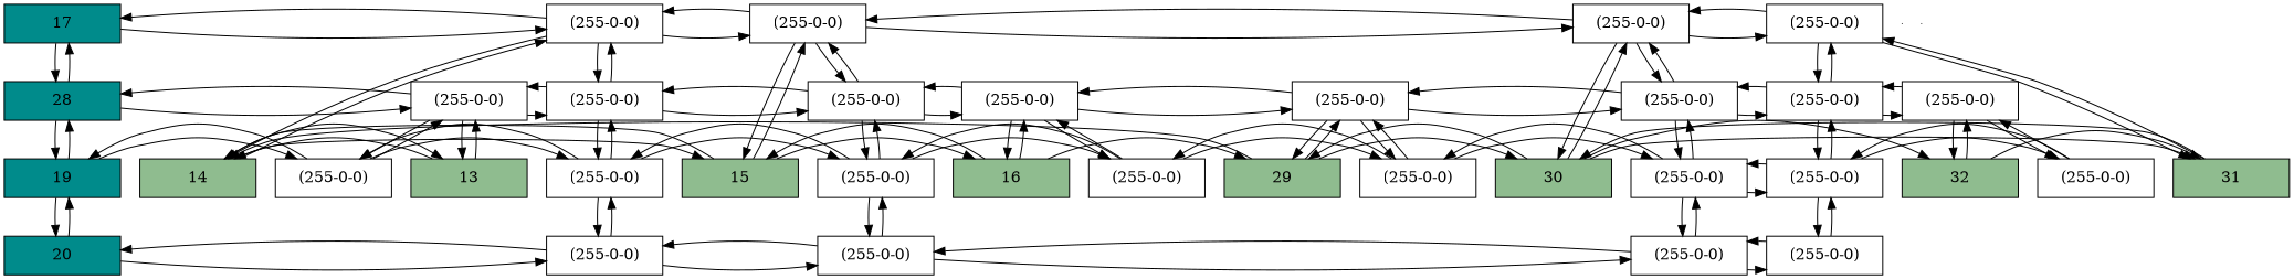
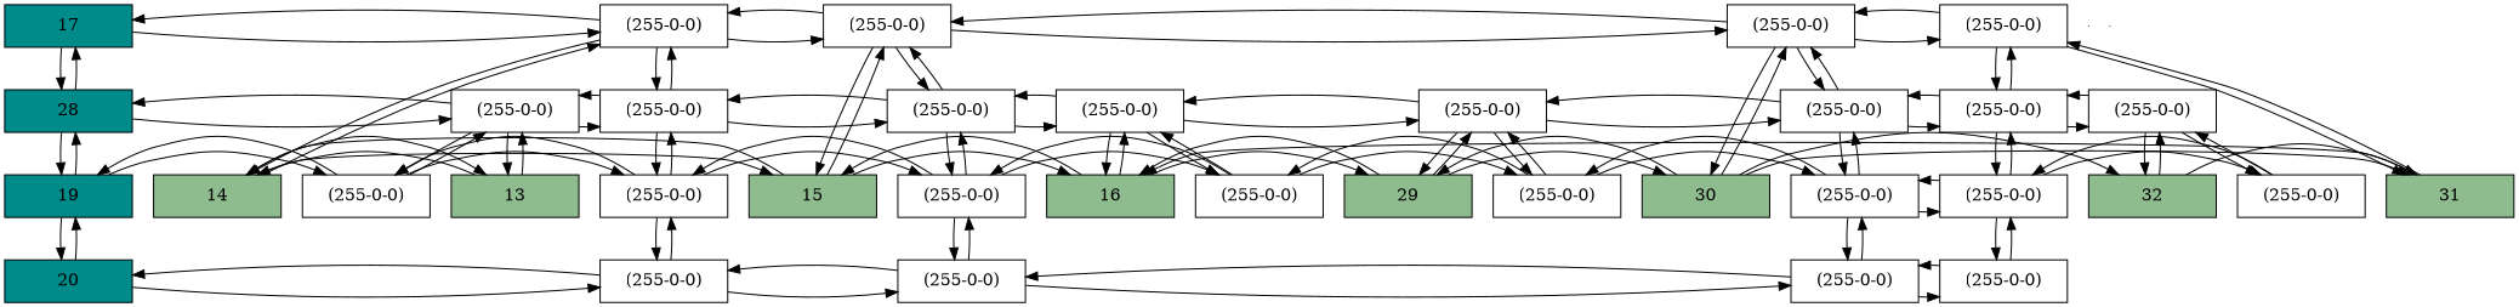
  digraph {
    node [group=2 shape=box]
    n1 [fillcolor=cyan4 group=1 label=17 style=filled width=1.5]
    n2 [label="(255-0-0)" width=1.5]
    n3 [label="(255-0-0)" width=1.5]
    n4 [label="(255-0-0)" width=1.5]
    n5 [label="(255-0-0)" width=1.5]
    n6 [fillcolor=cyan4 group=1 label=28 style=filled width=1.5]
    n7 [label="(255-0-0)" width=1.5]
    n8 [label="(255-0-0)" width=1.5]
    n9 [label="(255-0-0)" width=1.5]
    n10 [label="(255-0-0)" width=1.5]
    n11 [label="(255-0-0)" width=1.5]
    n12 [label="(255-0-0)" width=1.5]
    n13 [label="(255-0-0)" width=1.5]
    n14 [label="(255-0-0)" width=1.5]
    n15 [fillcolor=cyan4 group=1 label=19 style=filled width=1.5]
    n16 [label="(255-0-0)" width=1.5]
    n17 [label="(255-0-0)" width=1.5]
    n18 [label="(255-0-0)" width=1.5]
    n19 [label="(255-0-0)" width=1.5]
    n20 [label="(255-0-0)" width=1.5]
    n21 [label="(255-0-0)" width=1.5]
    n22 [label="(255-0-0)" width=1.5]
    n23 [label="(255-0-0)" width=1.5]
    n24 [fillcolor=cyan4 group=1 label=20 style=filled width=1.5]
    n25 [label="(255-0-0)" width=1.5]
    n26 [label="(255-0-0)" width=1.5]
    n27 [label="(255-0-0)" width=1.5]
    n28 [label="(255-0-0)" width=1.5]
    n29 [fillcolor=darkseagreen label=13 style=filled width=1.5]
    n30 [fillcolor=darkseagreen label=14 style=filled width=1.5]
    n31 [fillcolor=darkseagreen label=15 style=filled width=1.5]
    n32 [fillcolor=darkseagreen label=16 style=filled width=1.5]
    n33 [fillcolor=darkseagreen label=29 style=filled width=1.5]
    n34 [fillcolor=darkseagreen label=30 style=filled width=1.5]
    n35 [fillcolor=darkseagreen label=31 style=filled width=1.5]
    n36 [fillcolor=darkseagreen label=32 style=filled width=1.5]
    e0 [shape=point width=0 group=""]
    e1 [shape=point width=0 group=""]
    subgraph sub_1 {
      rank=same
      n1
      n2
    }
    subgraph sub_2 {
      rank=same
      n1
      n3
    }
    subgraph sub_3 {
      rank=same
      n1
      n4
    }
    subgraph sub_4 {
      rank=same
      n1
      n5
    }
    subgraph sub_5 {
      rank=same
      n6
      n7
    }
    subgraph sub_6 {
      rank=same
      n6
      n8
    }
    subgraph sub_7 {
      rank=same
      n6
      n9
    }
    subgraph sub_8 {
      rank=same
      n6
      n10
    }
    subgraph sub_9 {
      rank=same
      n6
      n11
    }
    subgraph sub_10 {
      rank=same
      n6
      n12
    }
    subgraph sub_11 {
      rank=same
      n6
      n13
    }
    subgraph sub_12 {
      rank=same
      n6
      n14
    }
    subgraph sub_13 {
      rank=same
      n15
      n16
    }
    subgraph sub_14 {
      rank=same
      n15
      n17
    }
    subgraph sub_15 {
      rank=same
      n15
      n18
    }
    subgraph sub_16 {
      rank=same
      n15
      n19
    }
    subgraph sub_17 {
      rank=same
      n15
      n20
    }
    subgraph sub_18 {
      rank=same
      n15
      n21
    }
    subgraph sub_19 {
      rank=same
      n15
      n22
    }
    subgraph sub_20 {
      rank=same
      n15
      n23
    }
    subgraph sub_21 {
      rank=same
      n24
      n25
    }
    subgraph sub_22 {
      rank=same
      n24
      n26
    }
    subgraph sub_23 {
      rank=same
      n24
      n27
    }
    subgraph sub_24 {
      rank=same
      n24
      n28
    }
    subgraph sub_25 {
      rank=same
      n29
      n30
      n31
      n32
      n33
      n34
      n35
      n36
    }
    n1 -> n2
    n1 -> n6
    n2 -> n1
    n2 -> n3
    n2 -> n8
    n2 -> n30
    n3 -> n2
    n3 -> n4
    n3 -> n9
    n3 -> n31
    n4 -> n3
    n4 -> n5
    n4 -> n12
    n4 -> n34
    n5 -> n4
    n5 -> n13
    n5 -> n35
    n6 -> n1
    n6 -> n7
    n6 -> n15
    n7 -> n6
    n7 -> n8
    n7 -> n16
    n7 -> n29
    n8 -> n2
    n8 -> n7
    n8 -> n9
    n8 -> n17
    n9 -> n3
    n9 -> n8
    n9 -> n10
    n9 -> n18
    n10 -> n9
    n10 -> n11
    n10 -> n19
    n10 -> n32
    n11 -> n10
    n11 -> n12
    n11 -> n20
    n11 -> n33
    n12 -> n4
    n12 -> n11
    n12 -> n13
    n12 -> n21
    n13 -> n5
    n13 -> n12
    n13 -> n14
    n13 -> n22
    n14 -> n13
    n14 -> n23
    n14 -> n36
    n15 -> n6
    n15 -> n16
    n15 -> n24
    n16 -> n7
    n16 -> n15
    n16 -> n17
    n17 -> n8
    n17 -> n16
    n17 -> n18
    n17 -> n25
    n18 -> n9
    n18 -> n17
    n18 -> n19
    n18 -> n26
    n19 -> n10
    n19 -> n18
    n19 -> n20
    n20 -> n11
    n20 -> n19
    n20 -> n21
    n21 -> n12
    n21 -> n20
    n21 -> n22
    n21 -> n27
    n22 -> n13
    n22 -> n21
    n22 -> n23
    n22 -> n28
    n23 -> n14
    n23 -> n22
    n24 -> n15
    n24 -> n25
    n25 -> n17
    n25 -> n24
    n25 -> n26
    n26 -> n18
    n26 -> n25
    n26 -> n27
    n27 -> n21
    n27 -> n26
    n27 -> n28
    n28 -> n22
    n28 -> n27
    n29 -> n7
    n29 -> n30
    n30 -> n2
    n30 -> n29
    n30 -> n31
    n31 -> n3
    n31 -> n30
    n31 -> n32
    n32 -> n10
    n32 -> n31
    n32 -> n33
    n33 -> n11
-   n33 -> n30
+   n33 -> n32
    n33 -> n34
    n34 -> n4
    n34 -> n33
    n34 -> n35
    n34 -> n36
    n35 -> n5
-   n35 -> n34
+   n35 -> n32
    n36 -> n14
    n36 -> n35
  }
